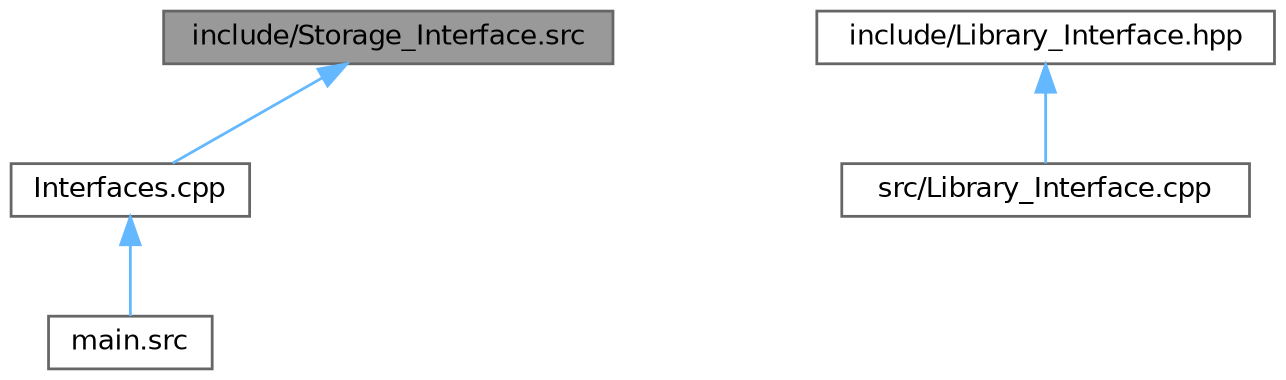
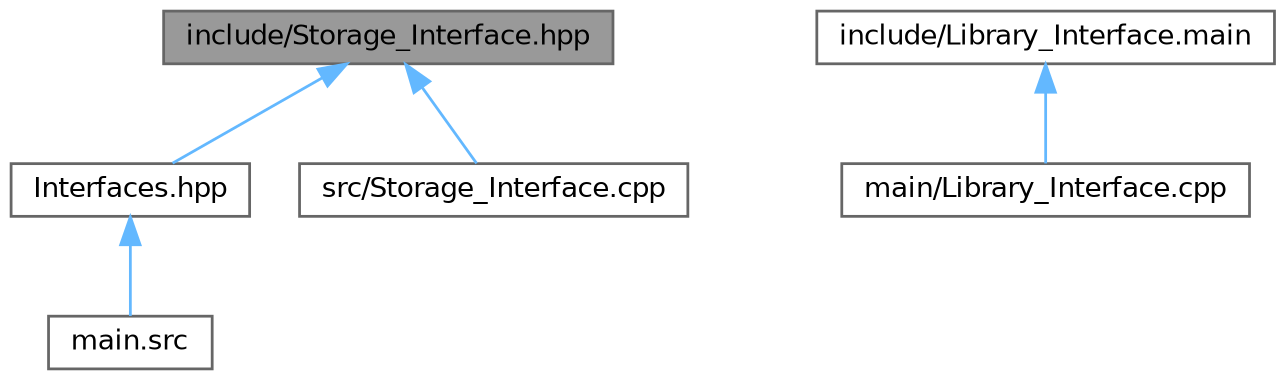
  digraph {
    node [color=grey40 fillcolor=white fontname=Helvetica fontsize=10 shape=box style=filled]
    edge [color=steelblue1 dir=back fontname=Helvetica fontsize=10 labelfontname=Helvetica labelfontsize=10 style=solid]
-   n1 [color=gray40 fillcolor=grey60 fontcolor=black height=0.2 label="include/Storage_Interface.src" width=0.4]
-   n2 [height=0.2 label="Interfaces.cpp" width=0.4]
+   n1 [color=gray40 fillcolor=grey60 fontcolor=black height=0.2 label="include/Storage_Interface.hpp" width=0.4]
+   n2 [height=0.2 label="Interfaces.hpp" width=0.4]
+   n3 [height=0.2 label="src/Storage_Interface.cpp" width=0.4]
    n4 [height=0.2 label="main.src" width=0.4]
-   n5 [height=0.2 label="include/Library_Interface.hpp" width=0.4]
-   n6 [height=0.2 label="src/Library_Interface.cpp" width=0.4]
+   n5 [height=0.2 label="include/Library_Interface.main" width=0.4]
+   n6 [height=0.2 label="main/Library_Interface.cpp" width=0.4]
    n1 -> n2
+   n1 -> n3
    n2 -> n4
    n5 -> n6
  }
